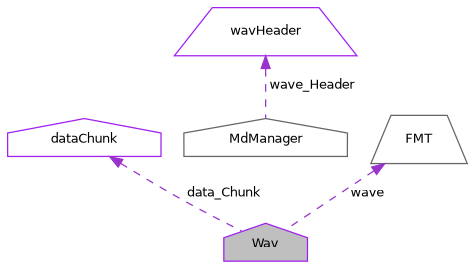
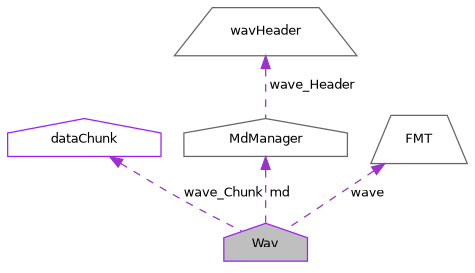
  digraph {
    fontname="DejaVu Sans"
    node [color=purple fillcolor=white fontname="DejaVu Sans" fontsize=10 shape=house style=filled]
    edge [color=darkorchid3 dir=back fontname="DejaVu Sans" fontsize=10 labelfontname=Helvetica labelfontsize=10 style=dashed]
    n1 [fillcolor=grey75 fontcolor=black height=0.2 label=Wav width=0.4]
    n2 [height=0.2 label=dataChunk width=0.4]
    n3 [color=gray40 height=0.2 label=MdManager width=0.4]
    n4 [color=gray40 height=0.2 label=FMT shape=trapezium width=0.4]
-   n5 [height=0.2 label=wavHeader shape=trapezium width=0.4]
-   n2 -> n1 [label=" data_Chunk"]
+   n5 [color=gray40 height=0.2 label=wavHeader shape=trapezium width=0.4]
+   n2 -> n1 [label=" wave_Chunk"]
+   n3 -> n1 [label=" md"]
    n4 -> n1 [label=" wave"]
    n5 -> n3 [label=" wave_Header"]
  }
